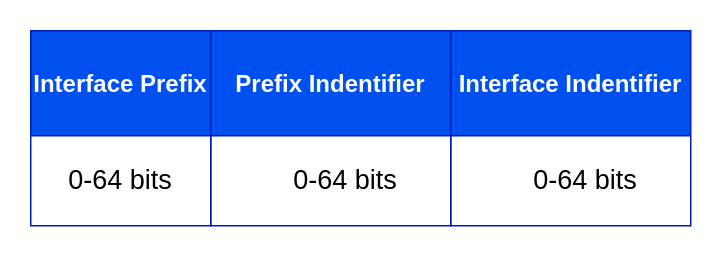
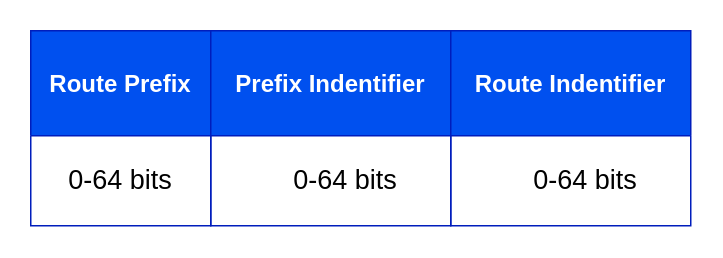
  <mxCell id="0" />
  <mxCell id="1" parent="0" />
- <mxCell id="2" value="&lt;font style=&quot;font-size: 16px;&quot;&gt;Interface Prefix&lt;/font&gt;" style="swimlane;whiteSpace=wrap;html=1;startSize=70;fillColor=#0050ef;fontColor=#ffffff;strokeColor=#001DBC;spacing=2;spacingRight=0;labelPosition=center;verticalLabelPosition=middle;align=center;verticalAlign=middle;" vertex="1" parent="1"><mxGeometry x="20" y="20" width="120" height="130" as="geometry" /></mxCell>
+ <mxCell id="2" value="&lt;font style=&quot;font-size: 16px;&quot;&gt;Route Prefix&lt;/font&gt;" style="swimlane;whiteSpace=wrap;html=1;startSize=70;fillColor=#0050ef;fontColor=#ffffff;strokeColor=#001DBC;spacing=2;spacingRight=0;labelPosition=center;verticalLabelPosition=middle;align=center;verticalAlign=middle;" vertex="1" parent="1"><mxGeometry x="20" y="20" width="120" height="130" as="geometry" /></mxCell>
  <mxCell id="3" value="0-64 bits" style="text;html=1;strokeColor=none;fillColor=none;align=center;verticalAlign=middle;whiteSpace=wrap;rounded=0;fontSize=18;spacing=2;spacingRight=0;labelPosition=center;verticalLabelPosition=middle;" vertex="1" parent="2"><mxGeometry x="20" y="80" width="80" height="40" as="geometry" /></mxCell>
  <mxCell id="4" value="&lt;span style=&quot;font-size: 16px;&quot;&gt;Prefix Indentifier&lt;/span&gt;" style="swimlane;whiteSpace=wrap;html=1;startSize=70;fillColor=#0050ef;fontColor=#ffffff;strokeColor=#001DBC;spacing=2;spacingRight=0;labelPosition=center;verticalLabelPosition=middle;align=center;verticalAlign=middle;" vertex="1" parent="1"><mxGeometry x="140" y="20" width="160" height="130" as="geometry" /></mxCell>
  <mxCell id="5" value="0-64 bits" style="text;html=1;strokeColor=none;fillColor=none;align=center;verticalAlign=middle;whiteSpace=wrap;rounded=0;fontSize=18;spacing=2;spacingRight=0;labelPosition=center;verticalLabelPosition=middle;" vertex="1" parent="4"><mxGeometry x="50" y="80" width="80" height="40" as="geometry" /></mxCell>
- <mxCell id="6" value="&lt;span style=&quot;font-size: 16px;&quot;&gt;Interface Indentifier&lt;/span&gt;" style="swimlane;whiteSpace=wrap;html=1;startSize=70;fillColor=#0050ef;fontColor=#ffffff;strokeColor=#001DBC;spacing=2;spacingRight=0;labelPosition=center;verticalLabelPosition=middle;align=center;verticalAlign=middle;" vertex="1" parent="1"><mxGeometry x="300" y="20" width="160" height="130" as="geometry" /></mxCell>
+ <mxCell id="6" value="&lt;span style=&quot;font-size: 16px;&quot;&gt;Route Indentifier&lt;/span&gt;" style="swimlane;whiteSpace=wrap;html=1;startSize=70;fillColor=#0050ef;fontColor=#ffffff;strokeColor=#001DBC;spacing=2;spacingRight=0;labelPosition=center;verticalLabelPosition=middle;align=center;verticalAlign=middle;" vertex="1" parent="1"><mxGeometry x="300" y="20" width="160" height="130" as="geometry" /></mxCell>
  <mxCell id="7" value="0-64 bits" style="text;html=1;strokeColor=none;fillColor=none;align=center;verticalAlign=middle;whiteSpace=wrap;rounded=0;fontSize=18;spacing=2;spacingRight=0;labelPosition=center;verticalLabelPosition=middle;" vertex="1" parent="6"><mxGeometry x="50" y="80" width="80" height="40" as="geometry" /></mxCell>
